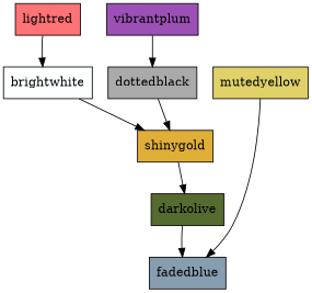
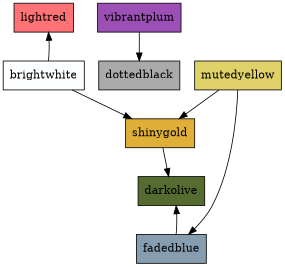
  digraph {
    node [shape=box style=filled]
    lightred [fillcolor=" #ff7276 "]
    brightwhite [fillcolor=" #fdfeff "]
    shinygold [fillcolor=" #dfaf37 "]
    mutedyellow [fillcolor=" #e0d268 "]
    fadedblue [fillcolor=" #879eb0 "]
    darkolive [fillcolor=" #556b2f "]
    vibrantplum [fillcolor=" #9c50b6 "]
    dottedblack [fillcolor=" #aaaaaa "]
-   lightred -> brightwhite
+   brightwhite -> lightred
    brightwhite -> shinygold
    shinygold -> darkolive
-   dottedblack -> shinygold
+   mutedyellow -> shinygold
    mutedyellow -> fadedblue
-   darkolive -> fadedblue
+   fadedblue -> darkolive
    vibrantplum -> dottedblack
  }
